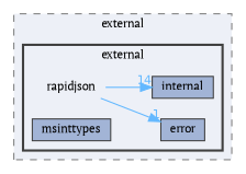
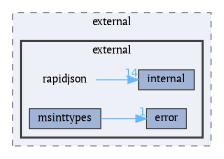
  digraph {
    compound=true
    rankdir=LR
    fontname="PT Serif"
    node [fontname="PT Serif" fontsize=10 shape=box color=grey25 fillcolor="#a2b4d6" style=filled]
    edge [color=steelblue1 fontcolor=steelblue1 fontname="PT Serif" fontsize=10 labeldistance=1.5 labelfontname=Helvetica labelfontsize=10]
    n1 [height=0.2 label=rapidjson shape=plaintext width=0.4 color="" fillcolor="" style=""]
    n2 [height=0.2 label=error width=0.4]
    n3 [height=0.2 label=internal width=0.4]
    n4 [height=0.2 label=msinttypes width=0.4]
    subgraph cluster_1 {
      bgcolor="#edf0f7"
      fontsize=10
      label=external
      pencolor=grey50
      style="filled,dashed"
      subgraph cluster_2 {
        bgcolor="#edf0f7"
        fontsize=10
        pencolor=grey25
        style="filled,bold"
        n1
        n2
        n3
        n4
      }
    }
-   n1 -> n2 [headlabel=1]
+   n4 -> n2 [headlabel=1]
    n1 -> n3 [headlabel=14]
  }
